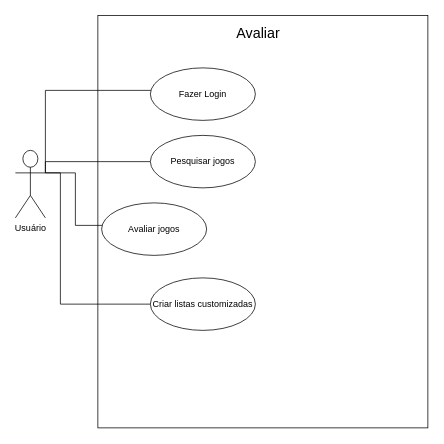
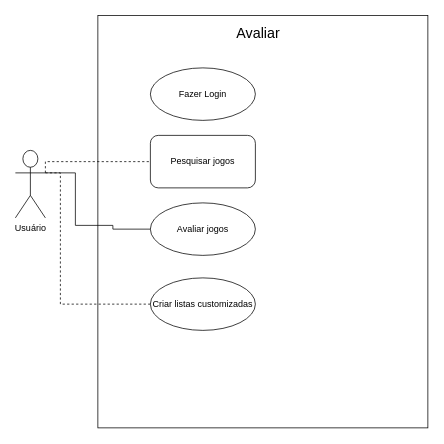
  <mxCell id="0" />
  <mxCell id="1" parent="0" />
  <mxCell id="2" value="&lt;div style=&quot;text-align: justify;&quot;&gt;&lt;/div&gt;" style="rounded=0;whiteSpace=wrap;html=1;" vertex="1" parent="1"><mxGeometry x="130" y="20" width="440" height="550" as="geometry" /></mxCell>
- <mxCell id="3" style="edgeStyle=orthogonalEdgeStyle;rounded=0;orthogonalLoop=1;jettySize=auto;html=1;exitX=1;exitY=0.333;exitDx=0;exitDy=0;exitPerimeter=0;endArrow=none;endFill=0;" edge="1" parent="1" source="7" target="8"><mxGeometry relative="1" as="geometry"><Array as="points"><mxPoint x="60" y="120" /></Array></mxGeometry></mxCell>
- <mxCell id="4" style="edgeStyle=orthogonalEdgeStyle;rounded=0;orthogonalLoop=1;jettySize=auto;html=1;exitX=1;exitY=0.333;exitDx=0;exitDy=0;exitPerimeter=0;endArrow=none;endFill=0;" edge="1" parent="1" source="7" target="10"><mxGeometry relative="1" as="geometry"><Array as="points"><mxPoint x="60" y="215" /></Array></mxGeometry></mxCell>
+ <mxCell id="4" style="edgeStyle=orthogonalEdgeStyle;rounded=0;orthogonalLoop=1;jettySize=auto;html=1;exitX=1;exitY=0.333;exitDx=0;exitDy=0;exitPerimeter=0;endArrow=none;endFill=0;dashed=1;" edge="1" parent="1" source="7" target="10"><mxGeometry relative="1" as="geometry"><Array as="points"><mxPoint x="60" y="215" /></Array></mxGeometry></mxCell>
  <mxCell id="5" style="edgeStyle=orthogonalEdgeStyle;rounded=0;orthogonalLoop=1;jettySize=auto;html=1;exitX=1;exitY=0.333;exitDx=0;exitDy=0;exitPerimeter=0;endArrow=none;endFill=0;" edge="1" parent="1" source="7" target="12"><mxGeometry relative="1" as="geometry"><Array as="points"><mxPoint x="100" y="230" /><mxPoint x="100" y="300" /><mxPoint x="150" y="300" /><mxPoint x="150" y="305" /></Array></mxGeometry></mxCell>
- <mxCell id="6" style="edgeStyle=orthogonalEdgeStyle;rounded=0;orthogonalLoop=1;jettySize=auto;html=1;exitX=1;exitY=0.333;exitDx=0;exitDy=0;exitPerimeter=0;endArrow=none;endFill=0;" edge="1" parent="1" source="7" target="11"><mxGeometry relative="1" as="geometry"><Array as="points"><mxPoint x="80" y="230" /><mxPoint x="80" y="405" /></Array></mxGeometry></mxCell>
+ <mxCell id="6" style="edgeStyle=orthogonalEdgeStyle;rounded=0;orthogonalLoop=1;jettySize=auto;html=1;exitX=1;exitY=0.333;exitDx=0;exitDy=0;exitPerimeter=0;endArrow=none;endFill=0;dashed=1;" edge="1" parent="1" source="7" target="11"><mxGeometry relative="1" as="geometry"><Array as="points"><mxPoint x="80" y="230" /><mxPoint x="80" y="405" /></Array></mxGeometry></mxCell>
  <mxCell id="7" value="Usuário" style="shape=umlActor;verticalLabelPosition=bottom;verticalAlign=top;html=1;outlineConnect=0;" vertex="1" parent="1"><mxGeometry x="20" y="200" width="40" height="90" as="geometry" /></mxCell>
  <mxCell id="8" value="Fazer Login" style="ellipse;whiteSpace=wrap;html=1;" vertex="1" parent="1"><mxGeometry x="200" y="90" width="140" height="70" as="geometry" /></mxCell>
  <mxCell id="9" value="&lt;font style=&quot;font-size: 19px;&quot;&gt;Avaliar&lt;/font&gt;" style="text;html=1;strokeColor=none;fillColor=none;align=center;verticalAlign=middle;whiteSpace=wrap;rounded=0;" vertex="1" parent="1"><mxGeometry x="179" y="30" width="330" height="30" as="geometry" /></mxCell>
- <mxCell id="10" value="Pesquisar jogos" style="ellipse;whiteSpace=wrap;html=1;" vertex="1" parent="1"><mxGeometry x="200" y="180" width="140" height="70" as="geometry" /></mxCell>
+ <mxCell id="10" value="Pesquisar jogos" style="whiteSpace=wrap;html=1;rounded=1;" vertex="1" parent="1"><mxGeometry x="200" y="180" width="140" height="70" as="geometry" /></mxCell>
  <mxCell id="11" value="Criar listas customizadas" style="ellipse;whiteSpace=wrap;html=1;" vertex="1" parent="1"><mxGeometry x="200" y="370" width="140" height="70" as="geometry" /></mxCell>
- <mxCell id="12" value="Avaliar jogos" style="ellipse;whiteSpace=wrap;html=1;" vertex="1" parent="1"><mxGeometry x="135" y="270" width="140" height="70" as="geometry" /></mxCell>
+ <mxCell id="12" value="Avaliar jogos" style="ellipse;whiteSpace=wrap;html=1;" vertex="1" parent="1"><mxGeometry x="200" y="270" width="140" height="70" as="geometry" /></mxCell>
